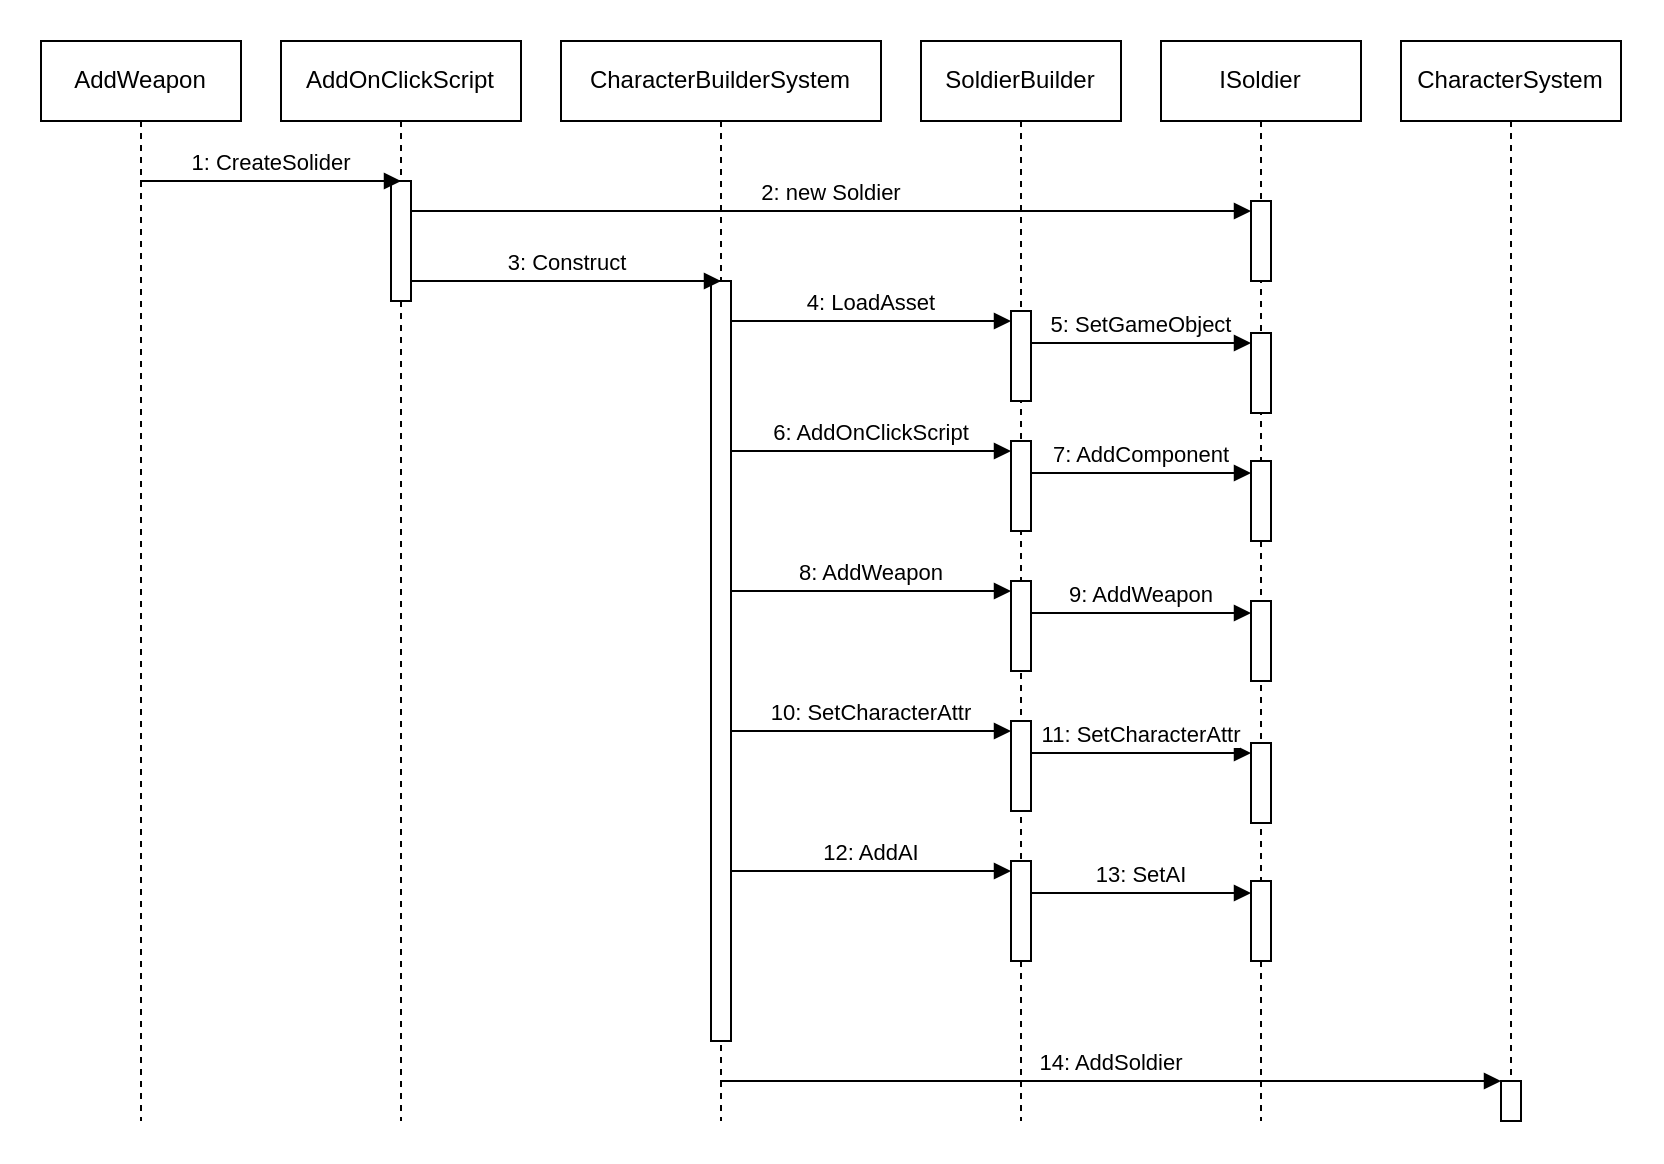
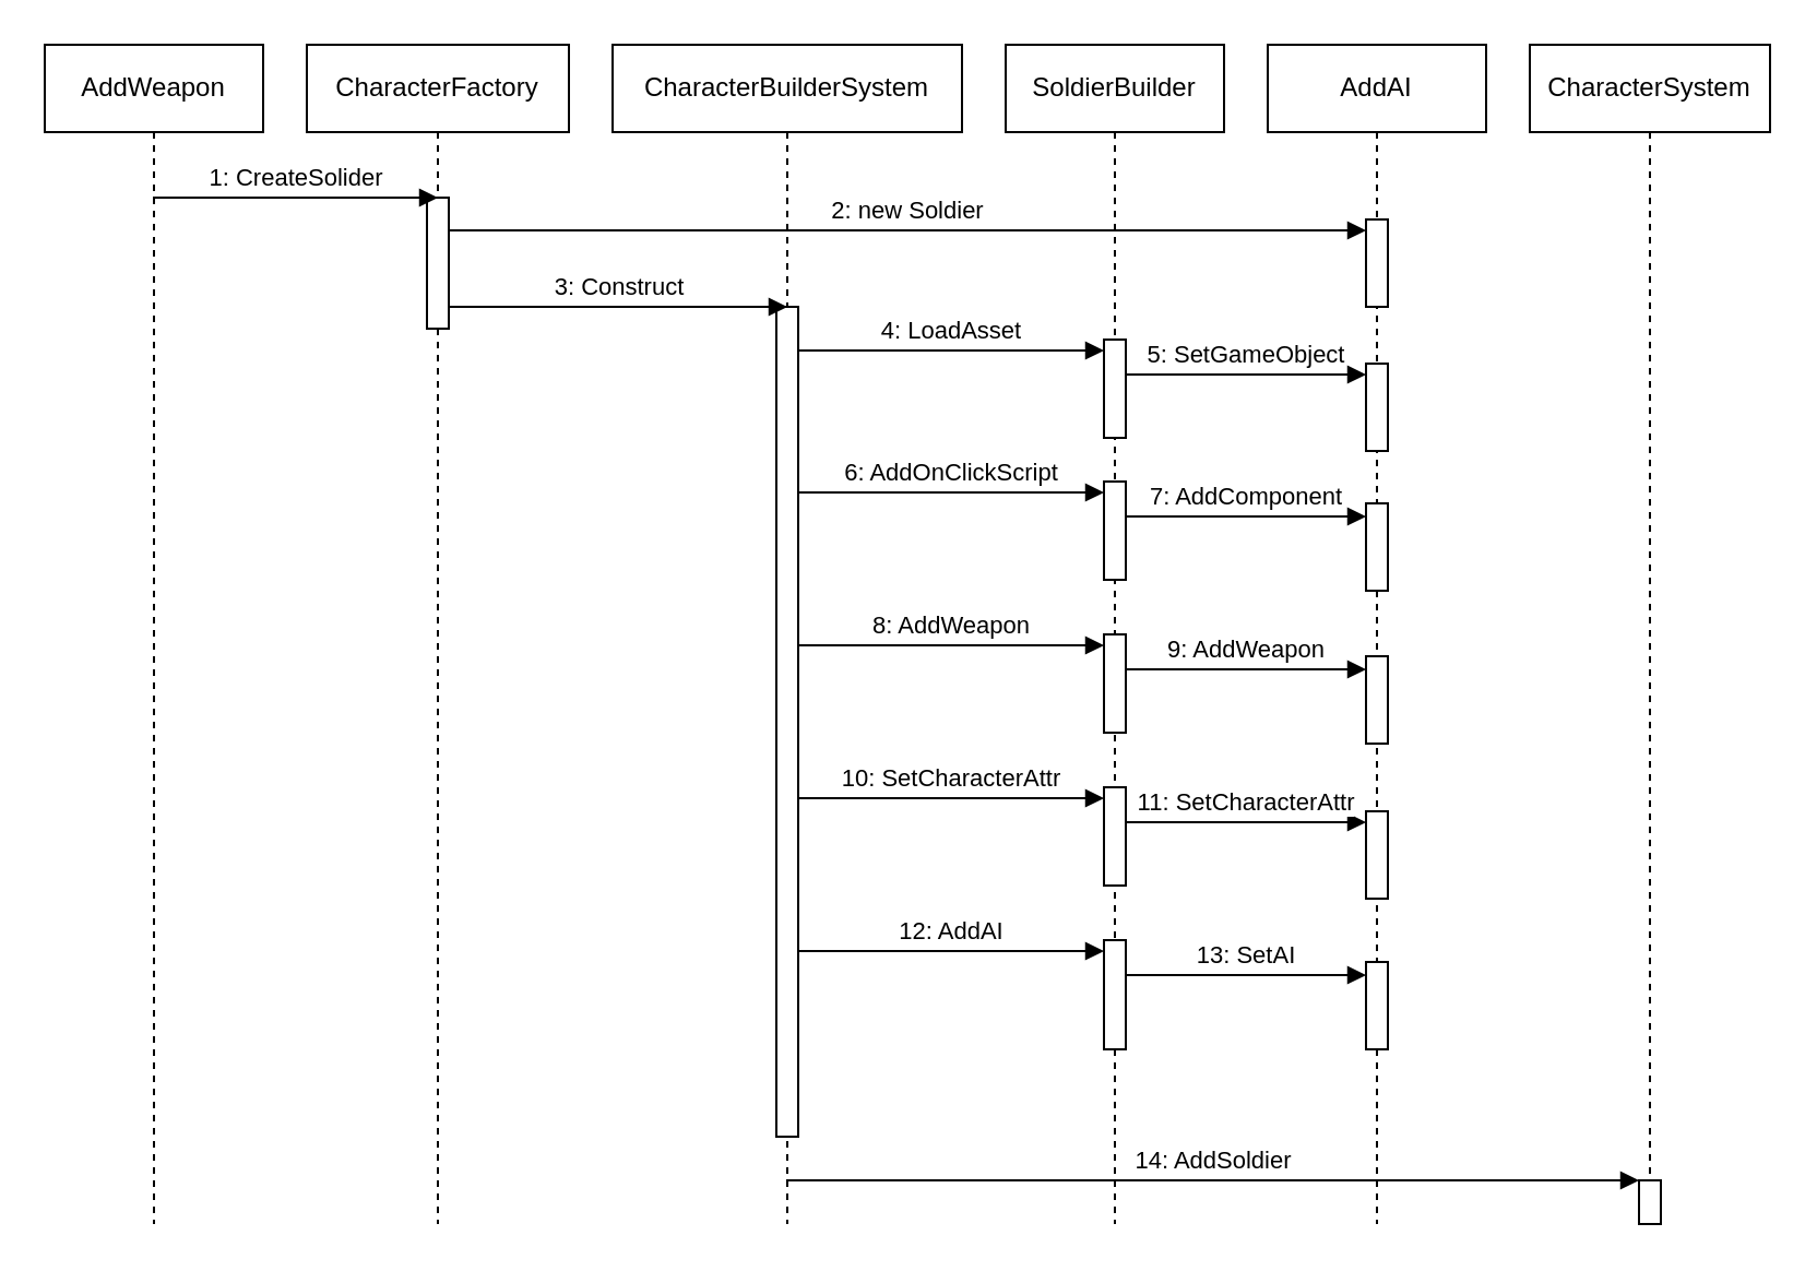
  <mxCell id="0" />
  <mxCell id="1" parent="0" />
  <mxCell id="2" value="AddWeapon" style="shape=umlLifeline;perimeter=lifelinePerimeter;whiteSpace=wrap;html=1;container=1;dropTarget=0;collapsible=0;recursiveResize=0;outlineConnect=0;portConstraint=eastwest;newEdgeStyle={&quot;curved&quot;:0,&quot;rounded&quot;:0};" vertex="1" parent="1"><mxGeometry y="20" width="100" height="540" as="geometry" x="20" /></mxCell>
- <mxCell id="3" value="AddOnClickScript" style="shape=umlLifeline;perimeter=lifelinePerimeter;whiteSpace=wrap;html=1;container=1;dropTarget=0;collapsible=0;recursiveResize=0;outlineConnect=0;portConstraint=eastwest;newEdgeStyle={&quot;curved&quot;:0,&quot;rounded&quot;:0};" vertex="1" parent="1"><mxGeometry x="140" y="20" width="120" height="540" as="geometry" /></mxCell>
+ <mxCell id="3" value="CharacterFactory" style="shape=umlLifeline;perimeter=lifelinePerimeter;whiteSpace=wrap;html=1;container=1;dropTarget=0;collapsible=0;recursiveResize=0;outlineConnect=0;portConstraint=eastwest;newEdgeStyle={&quot;curved&quot;:0,&quot;rounded&quot;:0};" vertex="1" parent="1"><mxGeometry x="140" y="20" width="120" height="540" as="geometry" /></mxCell>
  <mxCell id="4" value="" style="html=1;points=[[0,0,0,0,5],[0,1,0,0,-5],[1,0,0,0,5],[1,1,0,0,-5]];perimeter=orthogonalPerimeter;outlineConnect=0;targetShapes=umlLifeline;portConstraint=eastwest;newEdgeStyle={&quot;curved&quot;:0,&quot;rounded&quot;:0};" vertex="1" parent="3"><mxGeometry x="55" y="70" width="10" height="60" as="geometry" /></mxCell>
  <mxCell id="5" value="1: CreateSolider" style="html=1;verticalAlign=bottom;endArrow=block;curved=0;rounded=0;" edge="1" parent="1" source="2"><mxGeometry width="80" relative="1" as="geometry"><mxPoint x="120" y="90" as="sourcePoint" /><mxPoint x="200" y="90" as="targetPoint" /></mxGeometry></mxCell>
  <mxCell id="6" value="CharacterBuilderSystem" style="shape=umlLifeline;perimeter=lifelinePerimeter;whiteSpace=wrap;html=1;container=1;dropTarget=0;collapsible=0;recursiveResize=0;outlineConnect=0;portConstraint=eastwest;newEdgeStyle={&quot;curved&quot;:0,&quot;rounded&quot;:0};" vertex="1" parent="1"><mxGeometry x="280" y="20" width="160" height="540" as="geometry" /></mxCell>
  <mxCell id="7" value="" style="html=1;points=[[0,0,0,0,5],[0,1,0,0,-5],[1,0,0,0,5],[1,1,0,0,-5]];perimeter=orthogonalPerimeter;outlineConnect=0;targetShapes=umlLifeline;portConstraint=eastwest;newEdgeStyle={&quot;curved&quot;:0,&quot;rounded&quot;:0};" vertex="1" parent="6"><mxGeometry x="75" y="120" width="10" height="380" as="geometry" /></mxCell>
  <mxCell id="8" value="12: AddAI" style="html=1;verticalAlign=bottom;endArrow=block;curved=0;rounded=0;entryX=0;entryY=0;entryDx=0;entryDy=5;entryPerimeter=0;" edge="1" parent="6"><mxGeometry width="80" relative="1" as="geometry"><mxPoint x="85" y="415" as="sourcePoint" /><mxPoint x="225" y="415" as="targetPoint" /></mxGeometry></mxCell>
  <mxCell id="9" value="13: SetAI" style="html=1;verticalAlign=bottom;endArrow=block;curved=0;rounded=0;entryX=0;entryY=0;entryDx=0;entryDy=5;entryPerimeter=0;" edge="1" parent="6"><mxGeometry width="80" relative="1" as="geometry"><mxPoint x="235" y="426" as="sourcePoint" /><mxPoint x="345.0" y="426" as="targetPoint" /></mxGeometry></mxCell>
  <mxCell id="10" value="3: Construct" style="html=1;verticalAlign=bottom;endArrow=block;curved=0;rounded=0;" edge="1" parent="1" source="4"><mxGeometry width="80" relative="1" as="geometry"><mxPoint x="280" y="140" as="sourcePoint" /><mxPoint x="360" y="140" as="targetPoint" /></mxGeometry></mxCell>
  <mxCell id="11" value="SoldierBuilder" style="shape=umlLifeline;perimeter=lifelinePerimeter;whiteSpace=wrap;html=1;container=1;dropTarget=0;collapsible=0;recursiveResize=0;outlineConnect=0;portConstraint=eastwest;newEdgeStyle={&quot;curved&quot;:0,&quot;rounded&quot;:0};" vertex="1" parent="1"><mxGeometry x="460" y="20" width="100" height="540" as="geometry" /></mxCell>
  <mxCell id="12" value="" style="html=1;points=[[0,0,0,0,5],[0,1,0,0,-5],[1,0,0,0,5],[1,1,0,0,-5]];perimeter=orthogonalPerimeter;outlineConnect=0;targetShapes=umlLifeline;portConstraint=eastwest;newEdgeStyle={&quot;curved&quot;:0,&quot;rounded&quot;:0};" vertex="1" parent="11"><mxGeometry x="45" y="135" width="10" height="45" as="geometry" /></mxCell>
  <mxCell id="13" value="" style="html=1;points=[[0,0,0,0,5],[0,1,0,0,-5],[1,0,0,0,5],[1,1,0,0,-5]];perimeter=orthogonalPerimeter;outlineConnect=0;targetShapes=umlLifeline;portConstraint=eastwest;newEdgeStyle={&quot;curved&quot;:0,&quot;rounded&quot;:0};" vertex="1" parent="11"><mxGeometry x="45" y="200" width="10" height="45" as="geometry" /></mxCell>
  <mxCell id="14" value="6: AddOnClickScript" style="html=1;verticalAlign=bottom;endArrow=block;curved=0;rounded=0;entryX=0;entryY=0;entryDx=0;entryDy=5;entryPerimeter=0;" edge="1" parent="11" target="13"><mxGeometry width="80" relative="1" as="geometry"><mxPoint x="-95" y="205" as="sourcePoint" /><mxPoint x="-13" y="205" as="targetPoint" /></mxGeometry></mxCell>
  <mxCell id="15" value="7: AddComponent" style="html=1;verticalAlign=bottom;endArrow=block;curved=0;rounded=0;entryX=0;entryY=0;entryDx=0;entryDy=5;entryPerimeter=0;" edge="1" parent="11" source="13"><mxGeometry width="80" relative="1" as="geometry"><mxPoint x="70" y="215" as="sourcePoint" /><mxPoint x="165.0" y="216" as="targetPoint" /></mxGeometry></mxCell>
  <mxCell id="16" value="" style="html=1;points=[[0,0,0,0,5],[0,1,0,0,-5],[1,0,0,0,5],[1,1,0,0,-5]];perimeter=orthogonalPerimeter;outlineConnect=0;targetShapes=umlLifeline;portConstraint=eastwest;newEdgeStyle={&quot;curved&quot;:0,&quot;rounded&quot;:0};" vertex="1" parent="11"><mxGeometry x="45" y="270" width="10" height="45" as="geometry" /></mxCell>
  <mxCell id="17" value="8: AddWeapon" style="html=1;verticalAlign=bottom;endArrow=block;curved=0;rounded=0;entryX=0;entryY=0;entryDx=0;entryDy=5;entryPerimeter=0;" edge="1" parent="11" target="16"><mxGeometry width="80" relative="1" as="geometry"><mxPoint x="-95" y="275" as="sourcePoint" /><mxPoint x="-13" y="275" as="targetPoint" /></mxGeometry></mxCell>
  <mxCell id="18" value="9: AddWeapon" style="html=1;verticalAlign=bottom;endArrow=block;curved=0;rounded=0;entryX=0;entryY=0;entryDx=0;entryDy=5;entryPerimeter=0;" edge="1" parent="11" source="16"><mxGeometry width="80" relative="1" as="geometry"><mxPoint x="70" y="285" as="sourcePoint" /><mxPoint x="165.0" y="286" as="targetPoint" /></mxGeometry></mxCell>
  <mxCell id="19" value="" style="html=1;points=[[0,0,0,0,5],[0,1,0,0,-5],[1,0,0,0,5],[1,1,0,0,-5]];perimeter=orthogonalPerimeter;outlineConnect=0;targetShapes=umlLifeline;portConstraint=eastwest;newEdgeStyle={&quot;curved&quot;:0,&quot;rounded&quot;:0};" vertex="1" parent="11"><mxGeometry x="45" y="410" width="10" height="50" as="geometry" /></mxCell>
- <mxCell id="20" value="ISoldier" style="shape=umlLifeline;perimeter=lifelinePerimeter;whiteSpace=wrap;html=1;container=1;dropTarget=0;collapsible=0;recursiveResize=0;outlineConnect=0;portConstraint=eastwest;newEdgeStyle={&quot;curved&quot;:0,&quot;rounded&quot;:0};" vertex="1" parent="1"><mxGeometry x="580" y="20" width="100" height="540" as="geometry" /></mxCell>
+ <mxCell id="20" value="AddAI" style="shape=umlLifeline;perimeter=lifelinePerimeter;whiteSpace=wrap;html=1;container=1;dropTarget=0;collapsible=0;recursiveResize=0;outlineConnect=0;portConstraint=eastwest;newEdgeStyle={&quot;curved&quot;:0,&quot;rounded&quot;:0};" vertex="1" parent="1"><mxGeometry x="580" y="20" width="100" height="540" as="geometry" /></mxCell>
  <mxCell id="21" value="" style="html=1;points=[[0,0,0,0,5],[0,1,0,0,-5],[1,0,0,0,5],[1,1,0,0,-5]];perimeter=orthogonalPerimeter;outlineConnect=0;targetShapes=umlLifeline;portConstraint=eastwest;newEdgeStyle={&quot;curved&quot;:0,&quot;rounded&quot;:0};" vertex="1" parent="20"><mxGeometry x="45" y="80" width="10" height="40" as="geometry" /></mxCell>
  <mxCell id="22" value="" style="html=1;points=[[0,0,0,0,5],[0,1,0,0,-5],[1,0,0,0,5],[1,1,0,0,-5]];perimeter=orthogonalPerimeter;outlineConnect=0;targetShapes=umlLifeline;portConstraint=eastwest;newEdgeStyle={&quot;curved&quot;:0,&quot;rounded&quot;:0};" vertex="1" parent="20"><mxGeometry x="45" y="146" width="10" height="40" as="geometry" /></mxCell>
  <mxCell id="23" value="" style="html=1;points=[[0,0,0,0,5],[0,1,0,0,-5],[1,0,0,0,5],[1,1,0,0,-5]];perimeter=orthogonalPerimeter;outlineConnect=0;targetShapes=umlLifeline;portConstraint=eastwest;newEdgeStyle={&quot;curved&quot;:0,&quot;rounded&quot;:0};" vertex="1" parent="20"><mxGeometry x="45" y="280" width="10" height="40" as="geometry" /></mxCell>
  <mxCell id="24" value="" style="html=1;points=[[0,0,0,0,5],[0,1,0,0,-5],[1,0,0,0,5],[1,1,0,0,-5]];perimeter=orthogonalPerimeter;outlineConnect=0;targetShapes=umlLifeline;portConstraint=eastwest;newEdgeStyle={&quot;curved&quot;:0,&quot;rounded&quot;:0};" vertex="1" parent="20"><mxGeometry x="45" y="210" width="10" height="40" as="geometry" /></mxCell>
  <mxCell id="25" value="" style="html=1;points=[[0,0,0,0,5],[0,1,0,0,-5],[1,0,0,0,5],[1,1,0,0,-5]];perimeter=orthogonalPerimeter;outlineConnect=0;targetShapes=umlLifeline;portConstraint=eastwest;newEdgeStyle={&quot;curved&quot;:0,&quot;rounded&quot;:0};" vertex="1" parent="20"><mxGeometry x="45" y="420" width="10" height="40" as="geometry" /></mxCell>
  <mxCell id="26" value="CharacterSystem" style="shape=umlLifeline;perimeter=lifelinePerimeter;whiteSpace=wrap;html=1;container=1;dropTarget=0;collapsible=0;recursiveResize=0;outlineConnect=0;portConstraint=eastwest;newEdgeStyle={&quot;curved&quot;:0,&quot;rounded&quot;:0};" vertex="1" parent="1"><mxGeometry x="700" y="20" width="110" height="540" as="geometry" /></mxCell>
  <mxCell id="27" value="" style="html=1;points=[[0,0,0,0,5],[0,1,0,0,-5],[1,0,0,0,5],[1,1,0,0,-5]];perimeter=orthogonalPerimeter;outlineConnect=0;targetShapes=umlLifeline;portConstraint=eastwest;newEdgeStyle={&quot;curved&quot;:0,&quot;rounded&quot;:0};" vertex="1" parent="26"><mxGeometry x="50" y="520" width="10" height="20" as="geometry" /></mxCell>
  <mxCell id="28" value="2: new Soldier" style="html=1;verticalAlign=bottom;endArrow=block;curved=0;rounded=0;entryX=0;entryY=0;entryDx=0;entryDy=5;entryPerimeter=0;" edge="1" parent="1" source="4" target="21"><mxGeometry width="80" relative="1" as="geometry"><mxPoint x="230" y="100" as="sourcePoint" /><mxPoint x="610" y="103" as="targetPoint" /></mxGeometry></mxCell>
  <mxCell id="29" value="4: LoadAsset" style="html=1;verticalAlign=bottom;endArrow=block;curved=0;rounded=0;entryX=0;entryY=0;entryDx=0;entryDy=5;entryPerimeter=0;" edge="1" parent="1" source="7" target="12"><mxGeometry width="80" relative="1" as="geometry"><mxPoint x="390" y="160" as="sourcePoint" /><mxPoint x="447" y="160" as="targetPoint" /></mxGeometry></mxCell>
  <mxCell id="30" value="5: SetGameObject" style="html=1;verticalAlign=bottom;endArrow=block;curved=0;rounded=0;entryX=0;entryY=0;entryDx=0;entryDy=5;entryPerimeter=0;" edge="1" parent="1" source="12" target="22"><mxGeometry width="80" relative="1" as="geometry"><mxPoint x="530" y="170" as="sourcePoint" /><mxPoint x="610" y="170" as="targetPoint" /></mxGeometry></mxCell>
  <mxCell id="31" value="" style="html=1;points=[[0,0,0,0,5],[0,1,0,0,-5],[1,0,0,0,5],[1,1,0,0,-5]];perimeter=orthogonalPerimeter;outlineConnect=0;targetShapes=umlLifeline;portConstraint=eastwest;newEdgeStyle={&quot;curved&quot;:0,&quot;rounded&quot;:0};" vertex="1" parent="1"><mxGeometry x="505" y="360" width="10" height="45" as="geometry" /></mxCell>
  <mxCell id="32" value="" style="html=1;points=[[0,0,0,0,5],[0,1,0,0,-5],[1,0,0,0,5],[1,1,0,0,-5]];perimeter=orthogonalPerimeter;outlineConnect=0;targetShapes=umlLifeline;portConstraint=eastwest;newEdgeStyle={&quot;curved&quot;:0,&quot;rounded&quot;:0};" vertex="1" parent="1"><mxGeometry x="625" y="371" width="10" height="40" as="geometry" /></mxCell>
  <mxCell id="33" value="10: SetCharacterAttr" style="html=1;verticalAlign=bottom;endArrow=block;curved=0;rounded=0;entryX=0;entryY=0;entryDx=0;entryDy=5;entryPerimeter=0;" edge="1" parent="1" target="31"><mxGeometry width="80" relative="1" as="geometry"><mxPoint x="365" y="365" as="sourcePoint" /><mxPoint x="447" y="365" as="targetPoint" /></mxGeometry></mxCell>
  <mxCell id="34" value="11: SetCharacterAttr" style="html=1;verticalAlign=bottom;endArrow=block;curved=0;rounded=0;entryX=0;entryY=0;entryDx=0;entryDy=5;entryPerimeter=0;" edge="1" parent="1" source="31" target="32"><mxGeometry width="80" relative="1" as="geometry"><mxPoint x="530" y="375" as="sourcePoint" /><mxPoint x="610" y="375" as="targetPoint" /></mxGeometry></mxCell>
  <mxCell id="35" value="14: AddSoldier" style="html=1;verticalAlign=bottom;endArrow=block;curved=0;rounded=0;" edge="1" parent="1" source="6" target="27"><mxGeometry width="80" relative="1" as="geometry"><mxPoint x="380" y="540" as="sourcePoint" /><mxPoint x="460" y="540" as="targetPoint" /></mxGeometry></mxCell>
